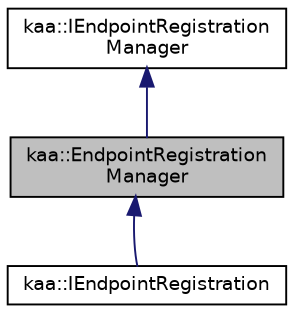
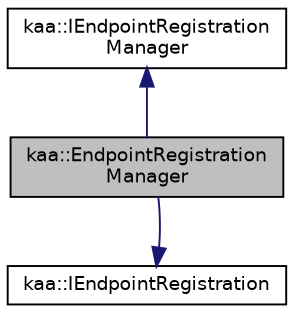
  digraph {
    fontname="DejaVu Sans"
    node [color=black fontname="DejaVu Sans" fontsize=10 shape=record]
    edge [color=midnightblue dir=back fontname="DejaVu Sans" fontsize=10 labelfontname=FreeSans labelfontsize=10 style=solid]
    n1 [fillcolor=grey75 fontcolor=black height=0.2 label="kaa::EndpointRegistration\lManager" style=filled width=0.4]
    n2 [height=0.2 label="kaa::IEndpointRegistration\lManager" width=0.4]
    n3 [height=0.2 label="kaa::IEndpointRegistration" width=0.4]
    n2 -> n1
-   n1 -> n3
+   n3 -> n1
  }
